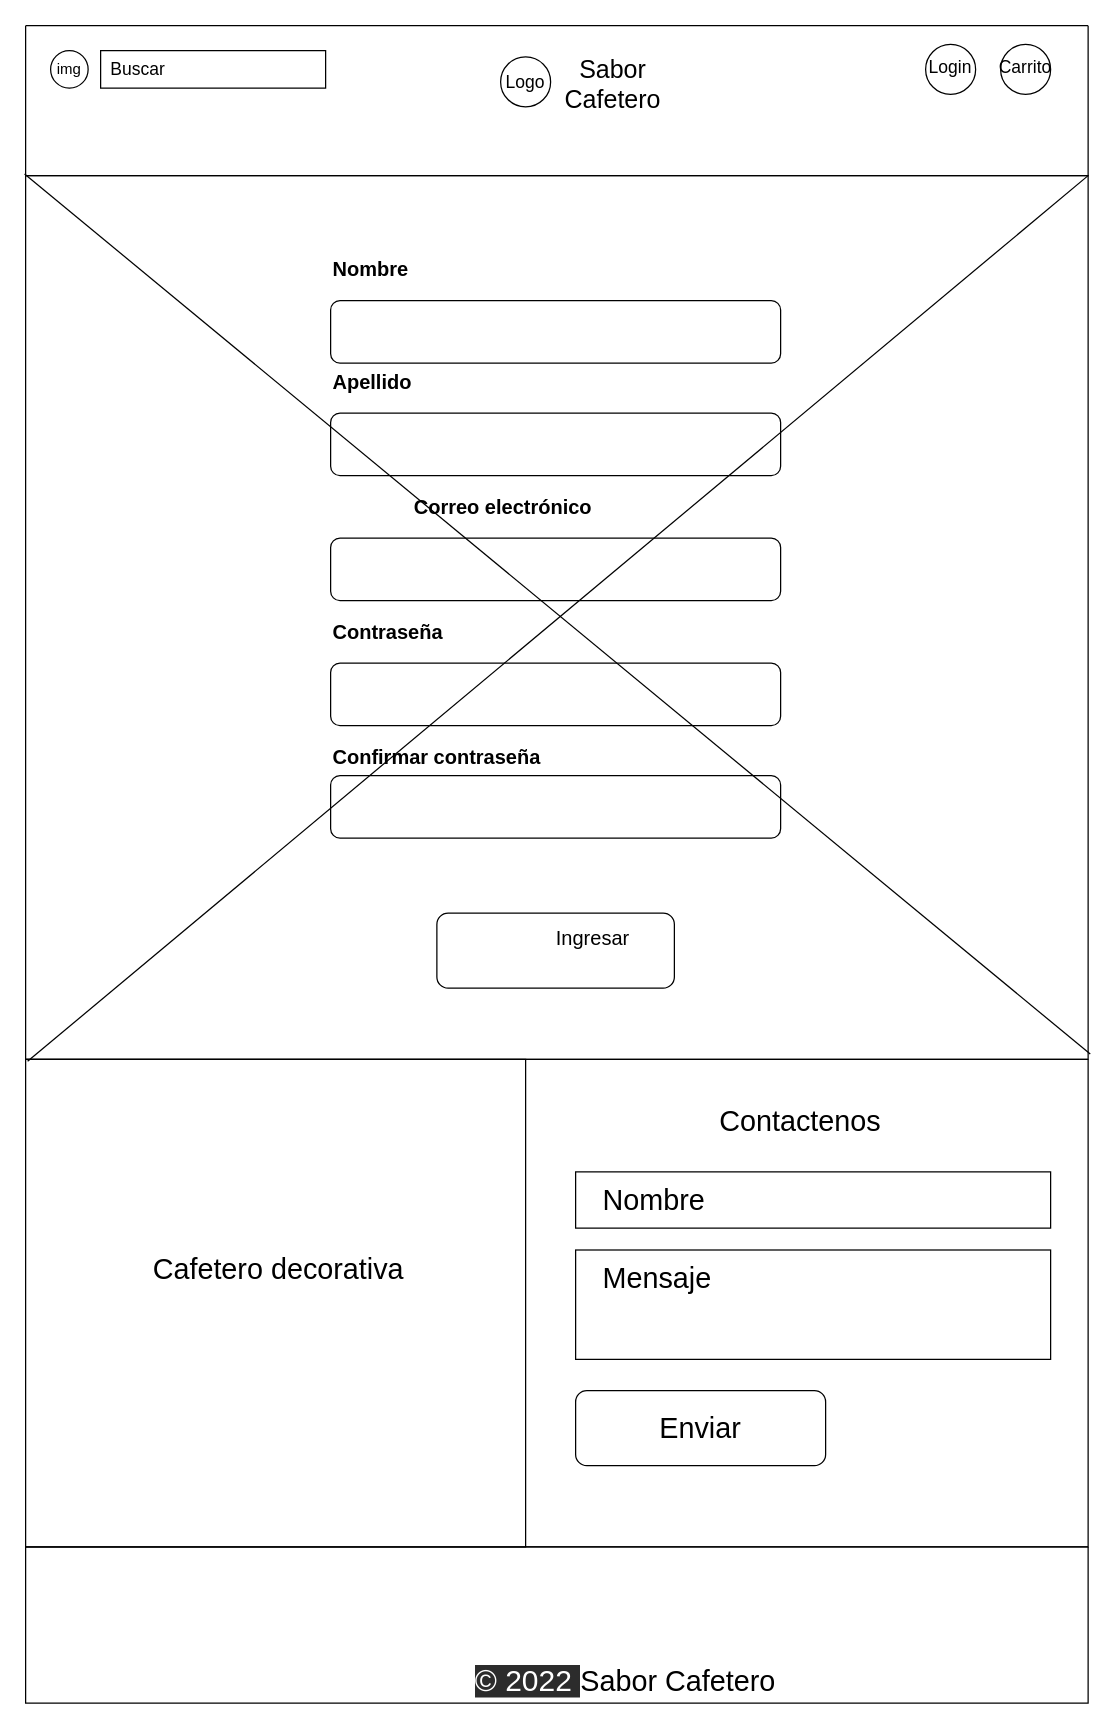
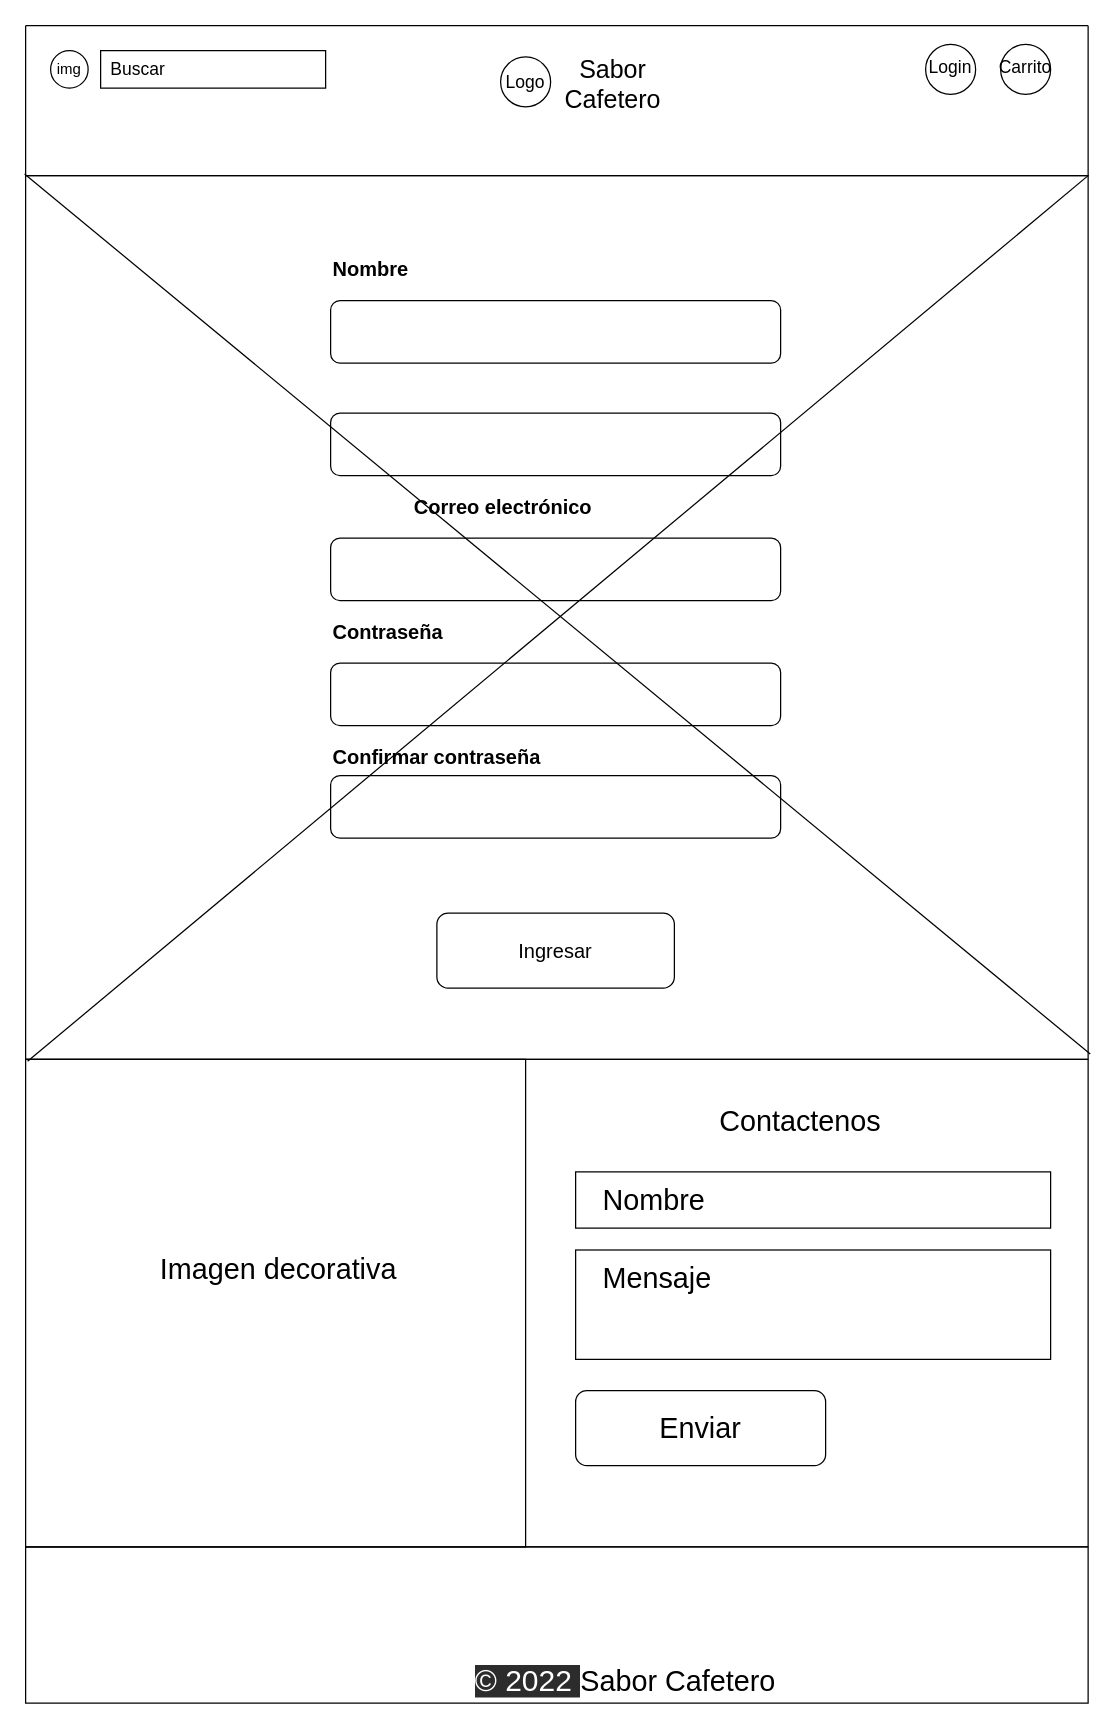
  <mxCell id="0" />
  <mxCell id="1" parent="0" />
  <mxCell id="2" value="" style="rounded=0;whiteSpace=wrap;html=1;" parent="1" vertex="1"><mxGeometry y="140" width="850" height="707" as="geometry" x="20" /></mxCell>
  <mxCell id="3" value="" style="swimlane;startSize=0;" parent="1" vertex="1"><mxGeometry width="850" height="120" as="geometry" x="20" y="20" /></mxCell>
  <mxCell id="4" value="" style="ellipse;whiteSpace=wrap;html=1;aspect=fixed;" parent="3" vertex="1"><mxGeometry x="20" y="20" width="30" height="30" as="geometry" /></mxCell>
  <mxCell id="5" value="img" style="text;html=1;strokeColor=none;fillColor=none;align=center;verticalAlign=middle;whiteSpace=wrap;rounded=0;" parent="3" vertex="1"><mxGeometry x="5" y="20" width="60" height="30" as="geometry" /></mxCell>
  <mxCell id="6" value="" style="rounded=0;whiteSpace=wrap;html=1;" parent="3" vertex="1"><mxGeometry x="60" y="20" width="180" height="30" as="geometry" /></mxCell>
  <mxCell id="7" value="&lt;font style=&quot;font-size: 14px&quot;&gt;Buscar&lt;/font&gt;" style="text;html=1;strokeColor=none;fillColor=none;align=center;verticalAlign=middle;whiteSpace=wrap;rounded=0;" parent="3" vertex="1"><mxGeometry x="60" y="20" width="60" height="30" as="geometry" /></mxCell>
  <mxCell id="8" value="" style="ellipse;whiteSpace=wrap;html=1;aspect=fixed;fontSize=14;" parent="3" vertex="1"><mxGeometry x="380" y="25" width="40" height="40" as="geometry" /></mxCell>
  <mxCell id="9" value="Logo" style="text;html=1;strokeColor=none;fillColor=none;align=center;verticalAlign=middle;whiteSpace=wrap;rounded=0;fontSize=14;" parent="3" vertex="1"><mxGeometry x="370" y="30" width="60" height="30" as="geometry" /></mxCell>
  <mxCell id="10" value="&lt;font style=&quot;font-size: 20px&quot;&gt;Sabor Cafetero&lt;/font&gt;" style="text;html=1;strokeColor=none;fillColor=none;align=center;verticalAlign=middle;whiteSpace=wrap;rounded=0;fontSize=14;" parent="3" vertex="1"><mxGeometry x="440" y="45" width="60" as="geometry" /></mxCell>
  <mxCell id="11" value="" style="ellipse;whiteSpace=wrap;html=1;aspect=fixed;fontSize=20;" parent="3" vertex="1"><mxGeometry x="720" y="15" width="40" height="40" as="geometry" /></mxCell>
  <mxCell id="12" value="" style="ellipse;whiteSpace=wrap;html=1;aspect=fixed;fontSize=20;" parent="3" vertex="1"><mxGeometry x="780" y="15" width="40" height="40" as="geometry" /></mxCell>
  <mxCell id="13" value="&lt;font style=&quot;font-size: 14px&quot;&gt;Login&lt;/font&gt;" style="text;html=1;strokeColor=none;fillColor=none;align=center;verticalAlign=middle;whiteSpace=wrap;rounded=0;fontSize=20;" parent="3" vertex="1"><mxGeometry x="710" y="15" width="60" height="30" as="geometry" /></mxCell>
  <mxCell id="14" value="&lt;font style=&quot;font-size: 14px&quot;&gt;Carrito&lt;/font&gt;" style="text;html=1;strokeColor=none;fillColor=none;align=center;verticalAlign=middle;whiteSpace=wrap;rounded=0;fontSize=20;" parent="3" vertex="1"><mxGeometry x="770" y="15" width="60" height="30" as="geometry" /></mxCell>
  <mxCell id="15" value="&lt;b&gt;&lt;font style=&quot;font-size: 16px&quot;&gt;Contraseña&lt;/font&gt;&lt;/b&gt;" style="text;html=1;strokeColor=none;fillColor=none;align=left;verticalAlign=middle;whiteSpace=wrap;rounded=0;fontSize=14;" parent="1" vertex="1"><mxGeometry x="264" y="490" width="360" height="30" as="geometry" /></mxCell>
  <mxCell id="16" value="" style="rounded=1;whiteSpace=wrap;html=1;fontSize=16;" parent="1" vertex="1"><mxGeometry x="264" y="530" width="360" height="50" as="geometry" /></mxCell>
  <mxCell id="17" value="&lt;b&gt;&lt;font style=&quot;font-size: 16px&quot;&gt;Confirmar contraseña&lt;/font&gt;&lt;/b&gt;" style="text;html=1;strokeColor=none;fillColor=none;align=left;verticalAlign=middle;whiteSpace=wrap;rounded=0;fontSize=14;" parent="1" vertex="1"><mxGeometry x="264" y="590" width="360" height="30" as="geometry" /></mxCell>
  <mxCell id="18" value="" style="rounded=1;whiteSpace=wrap;html=1;fontSize=16;" parent="1" vertex="1"><mxGeometry x="264" y="620" width="360" height="50" as="geometry" /></mxCell>
  <mxCell id="19" value="" style="rounded=1;whiteSpace=wrap;html=1;fontSize=16;" parent="1" vertex="1"><mxGeometry x="349" y="730" width="190" height="60" as="geometry" /></mxCell>
- <mxCell id="20" value="Ingresar" style="text;html=1;strokeColor=none;fillColor=none;align=center;verticalAlign=middle;whiteSpace=wrap;rounded=0;fontSize=16;" parent="1" vertex="1"><mxGeometry x="434" y="735" width="80" height="30" as="geometry" /></mxCell>
+ <mxCell id="20" value="Ingresar" style="text;html=1;strokeColor=none;fillColor=none;align=center;verticalAlign=middle;whiteSpace=wrap;rounded=0;fontSize=16;" parent="1" vertex="1"><mxGeometry x="404" y="745" width="80" height="30" as="geometry" /></mxCell>
  <mxCell id="21" value="" style="swimlane;startSize=0;" parent="1" vertex="1"><mxGeometry y="847" width="850" height="390" as="geometry" x="20" /></mxCell>
  <mxCell id="22" value="" style="rounded=0;whiteSpace=wrap;html=1;" parent="21" vertex="1"><mxGeometry width="400" height="390" as="geometry" /></mxCell>
- <mxCell id="23" value="&lt;font style=&quot;font-size: 23px&quot;&gt;Cafetero decorativa&lt;/font&gt;" style="text;html=1;strokeColor=none;fillColor=none;align=center;verticalAlign=middle;whiteSpace=wrap;rounded=0;strokeWidth=1;" parent="21" vertex="1"><mxGeometry x="35" y="45" width="335" height="245" as="geometry" /></mxCell>
+ <mxCell id="23" value="&lt;font style=&quot;font-size: 23px&quot;&gt;Imagen decorativa&lt;/font&gt;" style="text;html=1;strokeColor=none;fillColor=none;align=center;verticalAlign=middle;whiteSpace=wrap;rounded=0;strokeWidth=1;" parent="21" vertex="1"><mxGeometry x="35" y="45" width="335" height="245" as="geometry" /></mxCell>
  <mxCell id="24" value="Contactenos" style="text;html=1;strokeColor=none;fillColor=none;align=center;verticalAlign=middle;whiteSpace=wrap;rounded=0;fontSize=23;" parent="21" vertex="1"><mxGeometry x="440" y="35" width="360" height="30" as="geometry" /></mxCell>
  <mxCell id="25" value="" style="rounded=0;whiteSpace=wrap;html=1;fontSize=23;strokeWidth=1;" parent="21" vertex="1"><mxGeometry x="440" y="90" width="380" height="45" as="geometry" /></mxCell>
  <mxCell id="26" value="Nombre" style="text;html=1;strokeColor=none;fillColor=none;align=left;verticalAlign=middle;whiteSpace=wrap;rounded=0;fontSize=23;" parent="21" vertex="1"><mxGeometry x="460" y="97.5" width="240" height="30" as="geometry" /></mxCell>
  <mxCell id="27" value="" style="rounded=0;whiteSpace=wrap;html=1;fontSize=23;strokeWidth=1;" parent="21" vertex="1"><mxGeometry x="440" y="152.5" width="380" height="87.5" as="geometry" /></mxCell>
  <mxCell id="28" value="Mensaje" style="text;html=1;strokeColor=none;fillColor=none;align=left;verticalAlign=middle;whiteSpace=wrap;rounded=0;fontSize=23;" parent="21" vertex="1"><mxGeometry x="460" y="160" width="240" height="30" as="geometry" /></mxCell>
  <mxCell id="29" value="" style="rounded=1;whiteSpace=wrap;html=1;fontSize=23;strokeWidth=1;" parent="21" vertex="1"><mxGeometry x="440" y="265" width="200" height="60" as="geometry" /></mxCell>
  <mxCell id="30" value="Enviar" style="text;html=1;strokeColor=none;fillColor=none;align=center;verticalAlign=middle;whiteSpace=wrap;rounded=0;fontSize=23;" parent="21" vertex="1"><mxGeometry x="510" y="280" width="60" height="30" as="geometry" /></mxCell>
  <mxCell id="31" value="" style="swimlane;startSize=0;fontSize=23;strokeWidth=1;" parent="1" vertex="1"><mxGeometry y="1237" width="850" height="125" as="geometry" x="20" /></mxCell>
  <mxCell id="32" value="&lt;span style=&quot;color: rgb(255 , 255 , 255) ; font-family: &amp;#34;poppins&amp;#34; , sans-serif ; background-color: rgb(44 , 44 , 44)&quot;&gt;&lt;font style=&quot;font-size: 24px&quot;&gt;© 2022&amp;nbsp;&lt;/font&gt;&lt;/span&gt;Sabor Cafetero" style="text;html=1;strokeColor=none;fillColor=none;align=center;verticalAlign=middle;whiteSpace=wrap;rounded=0;fontSize=23;" parent="31" vertex="1"><mxGeometry x="305" y="92.5" width="350" height="30" as="geometry" /></mxCell>
- <mxCell id="33" value="&lt;b&gt;&lt;font style=&quot;font-size: 16px&quot;&gt;Apellido&lt;/font&gt;&lt;/b&gt;" style="text;html=1;strokeColor=none;fillColor=none;align=left;verticalAlign=middle;whiteSpace=wrap;rounded=0;fontSize=14;" parent="1" vertex="1"><mxGeometry x="264" y="290" width="360" height="30" as="geometry" /></mxCell>
  <mxCell id="34" value="" style="rounded=1;whiteSpace=wrap;html=1;fontSize=16;" parent="1" vertex="1"><mxGeometry x="264" y="330" width="360" height="50" as="geometry" /></mxCell>
  <mxCell id="35" value="&lt;b&gt;&lt;font style=&quot;font-size: 16px&quot;&gt;Correo electrónico&lt;/font&gt;&lt;/b&gt;" style="text;html=1;strokeColor=none;fillColor=none;align=left;verticalAlign=middle;whiteSpace=wrap;rounded=0;fontSize=14;" parent="1" vertex="1"><mxGeometry x="329" y="390" width="360" height="30" as="geometry" /></mxCell>
  <mxCell id="36" value="" style="rounded=1;whiteSpace=wrap;html=1;fontSize=16;" parent="1" vertex="1"><mxGeometry x="264" y="430" width="360" height="50" as="geometry" /></mxCell>
  <mxCell id="37" value="&lt;b&gt;&lt;font style=&quot;font-size: 16px&quot;&gt;Nombre&lt;/font&gt;&lt;/b&gt;" style="text;html=1;strokeColor=none;fillColor=none;align=left;verticalAlign=middle;whiteSpace=wrap;rounded=0;fontSize=14;" parent="1" vertex="1"><mxGeometry x="264" y="200" width="360" height="30" as="geometry" /></mxCell>
  <mxCell id="38" value="" style="rounded=1;whiteSpace=wrap;html=1;fontSize=16;" parent="1" vertex="1"><mxGeometry x="264" y="240" width="360" height="50" as="geometry" /></mxCell>
  <mxCell id="39" value="" style="endArrow=none;html=1;exitX=0.004;exitY=0.004;exitDx=0;exitDy=0;exitPerimeter=0;entryX=1;entryY=1;entryDx=0;entryDy=0;entryPerimeter=0;rounded=0;jumpStyle=gap;" parent="1" source="22" target="3" edge="1"><mxGeometry width="50" height="50" relative="1" as="geometry"><mxPoint x="30" y="1429" as="sourcePoint" /><mxPoint x="860" y="140" as="targetPoint" /></mxGeometry></mxCell>
  <mxCell id="40" value="" style="endArrow=none;html=1;exitX=1.002;exitY=0.994;exitDx=0;exitDy=0;exitPerimeter=0;entryX=-0.001;entryY=0.989;entryDx=0;entryDy=0;entryPerimeter=0;" parent="1" source="2" target="3" edge="1"><mxGeometry width="50" height="50" relative="1" as="geometry"><mxPoint x="130" y="1500" as="sourcePoint" /><mxPoint x="80" y="1450" as="targetPoint" /></mxGeometry></mxCell>
